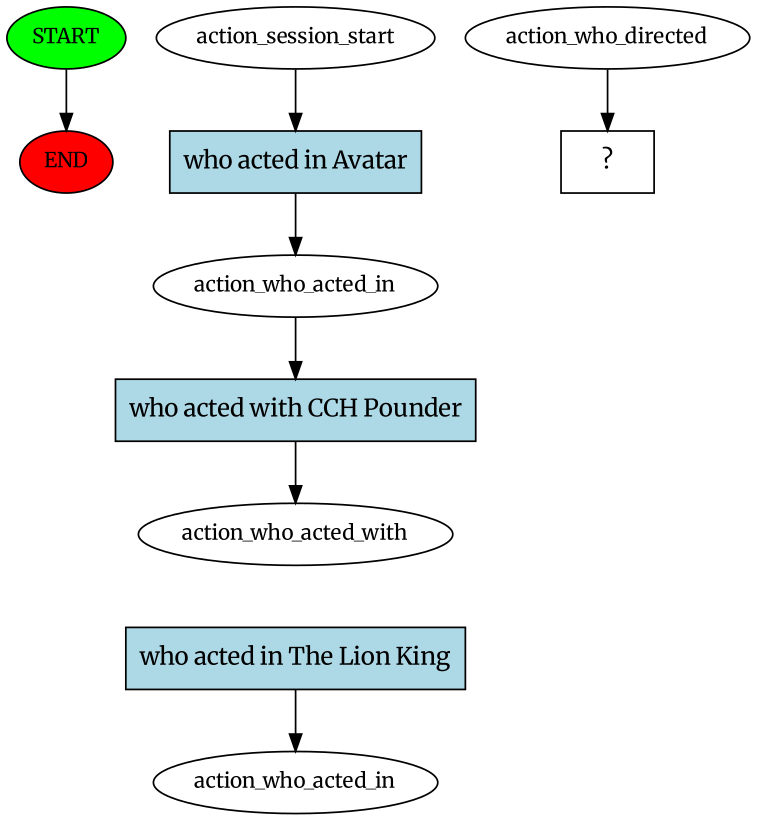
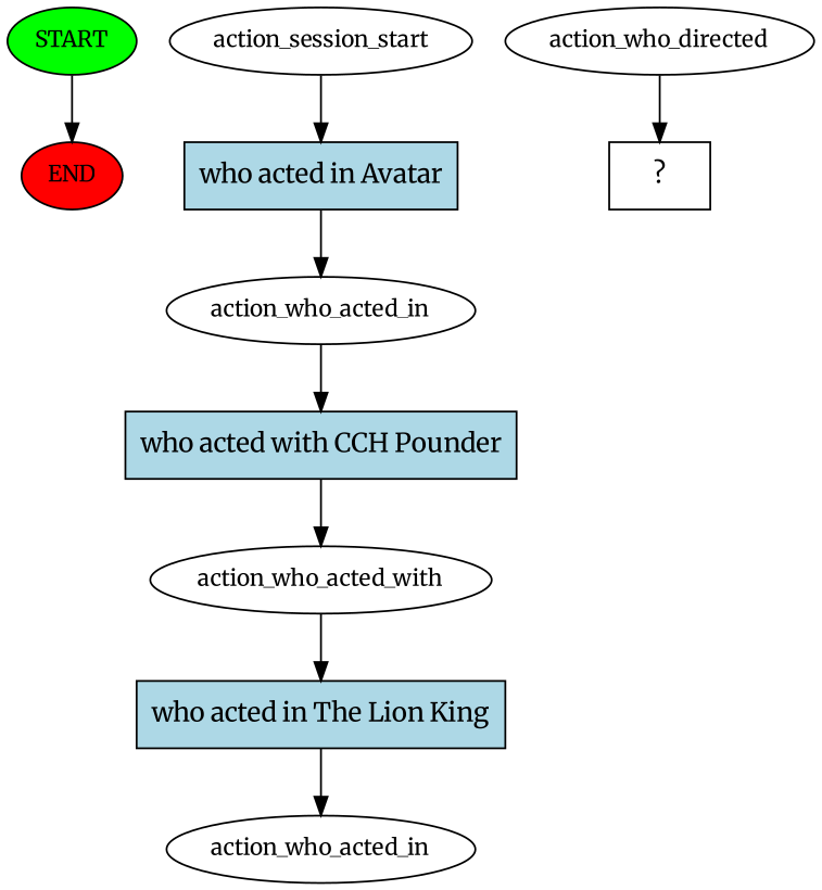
  digraph {
    fontname=Merriweather
    node [fontname=Merriweather fontsize=12]
    edge [fontname=Merriweather]
    n1 [fillcolor=green label=START style=filled]
    n2 [fillcolor=red label=END style=filled]
    n3 [label=action_session_start]
    n4 [fillcolor=lightblue label="who acted in Avatar" shape=rect style=filled fontsize=""]
    n5 [label=action_who_acted_in]
    n6 [fillcolor=lightblue label="who acted with CCH Pounder" shape=rect style=filled fontsize=""]
    n7 [label=action_who_acted_with]
    n8 [fillcolor=lightblue label="who acted in The Lion King" shape=rect style=filled fontsize=""]
    n9 [label=action_who_acted_in]
    n10 [label=action_who_directed]
    n11 [label="  ?  " shape=rect fontsize=""]
    n1 -> n2
    n3 -> n4
    n4 -> n5
    n5 -> n6
    n6 -> n7
+   n7 -> n8
    n8 -> n9
    n10 -> n11
  }
